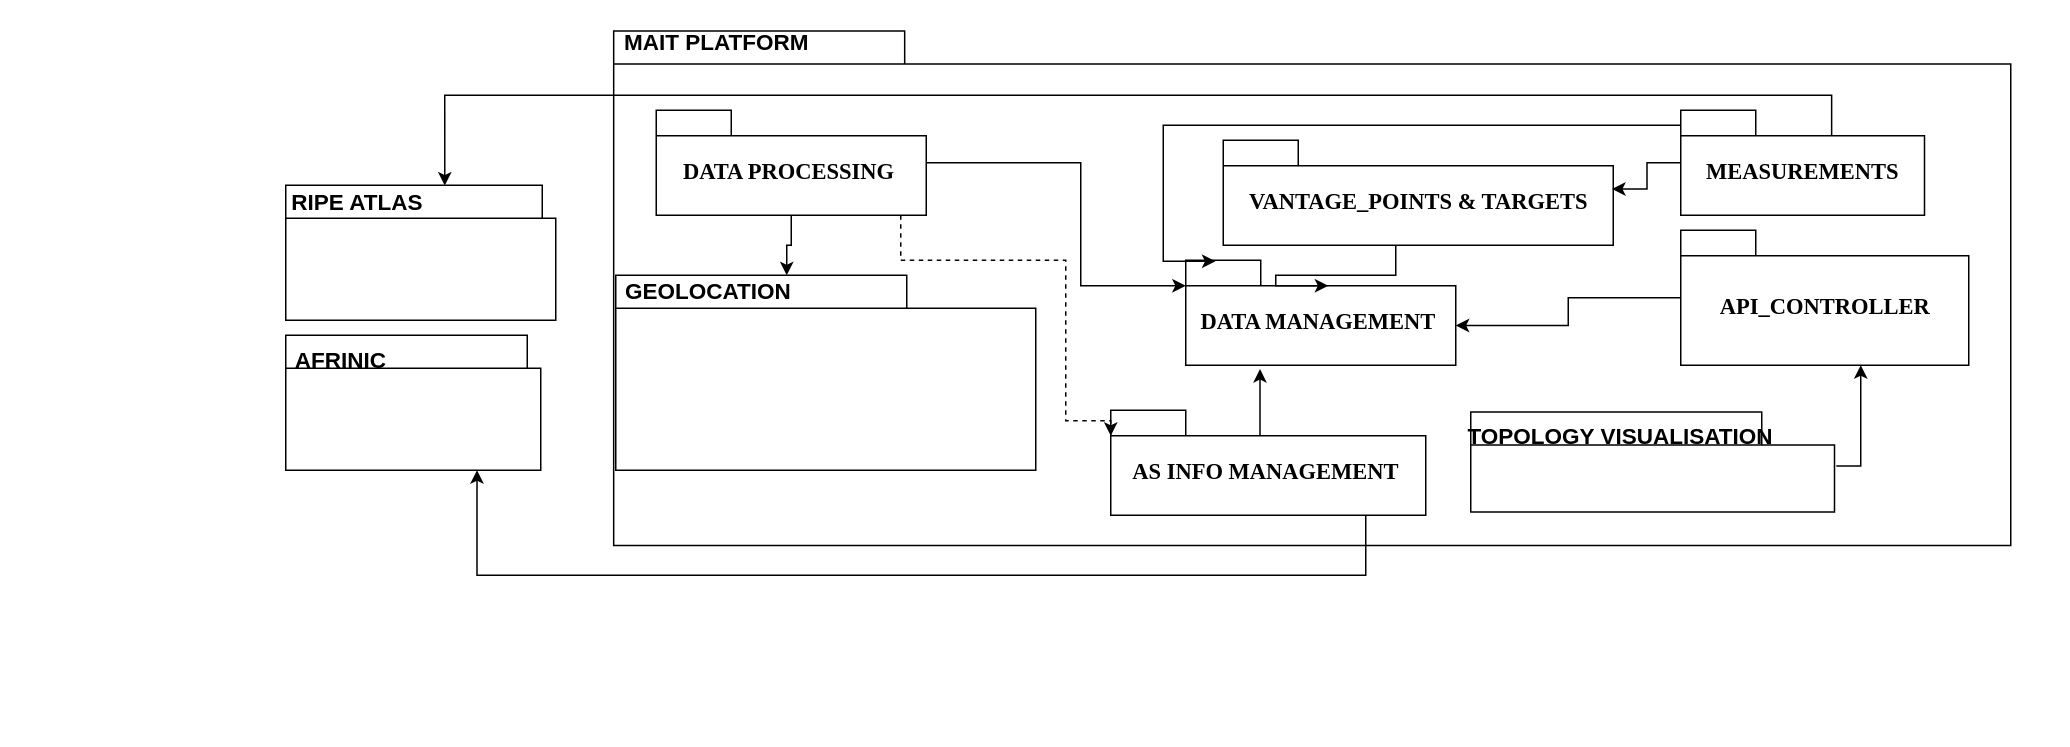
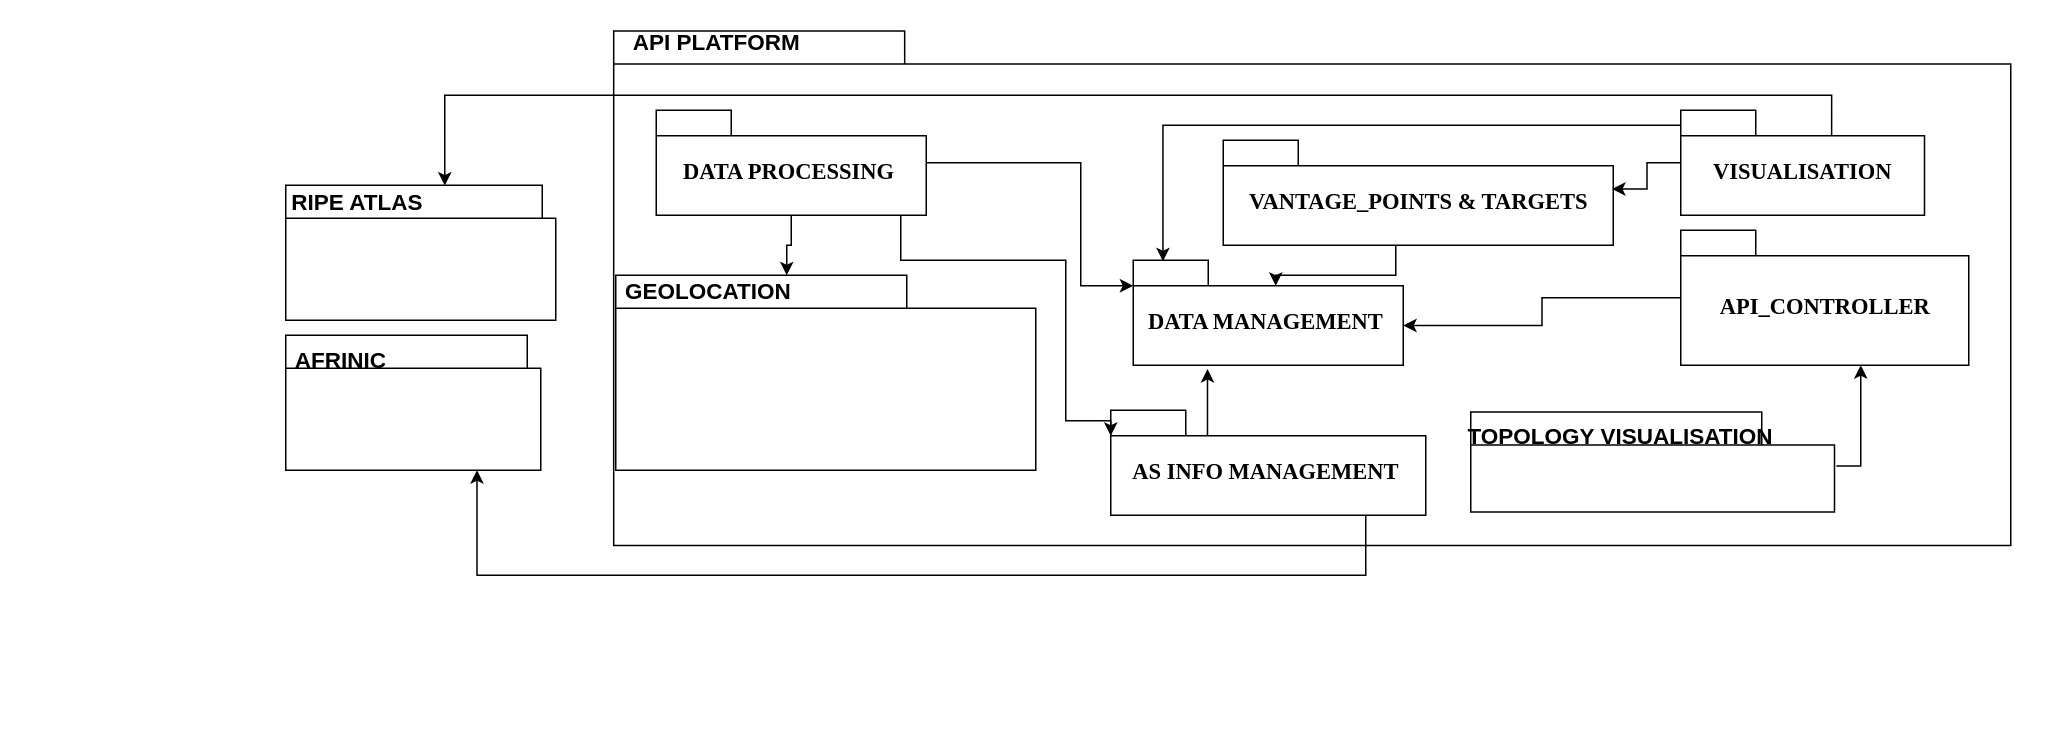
  <mxCell id="0" />
  <mxCell id="1" parent="0" />
- <mxCell id="2" value="DATA MANAGEMENT&amp;nbsp;" style="shape=folder;fontStyle=1;spacingTop=10;tabWidth=50;tabHeight=17;tabPosition=left;html=1;rounded=0;shadow=0;comic=0;labelBackgroundColor=none;strokeWidth=1;fontFamily=Verdana;fontSize=15;align=center;" parent="1" vertex="1"><mxGeometry x="790" y="173" width="180" height="70" as="geometry" /></mxCell>
+ <mxCell id="2" value="DATA MANAGEMENT&amp;nbsp;" style="shape=folder;fontStyle=1;spacingTop=10;tabWidth=50;tabHeight=17;tabPosition=left;html=1;rounded=0;shadow=0;comic=0;labelBackgroundColor=none;strokeWidth=1;fontFamily=Verdana;fontSize=15;align=center;" parent="1" vertex="1"><mxGeometry x="755" y="173" width="180" height="70" as="geometry" /></mxCell>
  <mxCell id="3" style="edgeStyle=orthogonalEdgeStyle;rounded=0;orthogonalLoop=1;jettySize=auto;html=1;exitX=0;exitY=0;exitDx=115;exitDy=17;exitPerimeter=0;fontSize=15;entryX=0.275;entryY=1.036;entryDx=0;entryDy=0;entryPerimeter=0;" parent="1" source="5" target="2" edge="1"><mxGeometry relative="1" as="geometry"><mxPoint x="850" y="303" as="targetPoint" /><Array as="points"><mxPoint x="855" y="313" /><mxPoint x="810" y="313" /><mxPoint x="810" y="296" /></Array></mxGeometry></mxCell>
  <mxCell id="4" style="edgeStyle=orthogonalEdgeStyle;rounded=0;orthogonalLoop=1;jettySize=auto;html=1;fontSize=15;entryX=0.75;entryY=1;entryDx=0;entryDy=0;entryPerimeter=0;" parent="1" source="5" target="26" edge="1"><mxGeometry relative="1" as="geometry"><Array as="points"><mxPoint x="910" y="383" /><mxPoint x="318" y="383" /></Array><mxPoint x="330" y="553" as="targetPoint" /></mxGeometry></mxCell>
  <mxCell id="5" value="AS INFO MANAGEMENT&amp;nbsp;" style="shape=folder;fontStyle=1;spacingTop=10;tabWidth=50;tabHeight=17;tabPosition=left;html=1;rounded=0;shadow=0;comic=0;labelBackgroundColor=none;strokeWidth=1;fontFamily=Verdana;fontSize=15;align=center;" parent="1" vertex="1"><mxGeometry x="740" y="273" width="210" height="70" as="geometry" /></mxCell>
  <mxCell id="6" style="edgeStyle=orthogonalEdgeStyle;rounded=0;orthogonalLoop=1;jettySize=auto;html=1;entryX=1;entryY=0;entryDx=0;entryDy=0;" parent="1" source="9" target="21" edge="1"><mxGeometry relative="1" as="geometry" /></mxCell>
- <mxCell id="7" style="edgeStyle=orthogonalEdgeStyle;rounded=0;orthogonalLoop=1;jettySize=auto;html=1;entryX=0;entryY=0;entryDx=0;entryDy=17;entryPerimeter=0;dashed=1;" parent="1" source="9" target="5" edge="1"><mxGeometry relative="1" as="geometry"><Array as="points"><mxPoint x="600" y="173" /><mxPoint x="710" y="173" /><mxPoint x="710" y="280" /></Array></mxGeometry></mxCell>
+ <mxCell id="7" style="edgeStyle=orthogonalEdgeStyle;rounded=0;orthogonalLoop=1;jettySize=auto;html=1;entryX=0;entryY=0;entryDx=0;entryDy=17;entryPerimeter=0;" parent="1" source="9" target="5" edge="1"><mxGeometry relative="1" as="geometry"><Array as="points"><mxPoint x="600" y="173" /><mxPoint x="710" y="173" /><mxPoint x="710" y="280" /></Array></mxGeometry></mxCell>
  <mxCell id="8" style="edgeStyle=orthogonalEdgeStyle;rounded=0;orthogonalLoop=1;jettySize=auto;html=1;entryX=0;entryY=0;entryDx=0;entryDy=17;entryPerimeter=0;" edge="1" parent="1" source="9" target="2"><mxGeometry relative="1" as="geometry"><Array as="points"><mxPoint x="720" y="108" /><mxPoint x="720" y="190" /></Array></mxGeometry></mxCell>
  <mxCell id="9" value="DATA PROCESSING&amp;nbsp;" style="shape=folder;fontStyle=1;spacingTop=10;tabWidth=50;tabHeight=17;tabPosition=left;html=1;rounded=0;shadow=0;comic=0;labelBackgroundColor=none;strokeWidth=1;fontFamily=Verdana;fontSize=15;align=center;" parent="1" vertex="1"><mxGeometry x="437" y="73" width="180" height="70" as="geometry" /></mxCell>
  <mxCell id="10" style="edgeStyle=orthogonalEdgeStyle;rounded=0;orthogonalLoop=1;jettySize=auto;html=1;entryX=0;entryY=0;entryDx=95;entryDy=17;entryPerimeter=0;fontSize=15;" parent="1" source="11" target="2" edge="1"><mxGeometry relative="1" as="geometry"><Array as="points"><mxPoint x="930" y="183" /><mxPoint x="850" y="183" /></Array></mxGeometry></mxCell>
  <mxCell id="11" value="VANTAGE_POINTS &amp;amp; TARGETS" style="shape=folder;fontStyle=1;spacingTop=10;tabWidth=50;tabHeight=17;tabPosition=left;html=1;rounded=0;shadow=0;comic=0;labelBackgroundColor=none;strokeWidth=1;fontFamily=Verdana;fontSize=15;align=center;" parent="1" vertex="1"><mxGeometry x="815" y="93" width="260" height="70" as="geometry" /></mxCell>
  <mxCell id="12" style="edgeStyle=orthogonalEdgeStyle;rounded=0;orthogonalLoop=1;jettySize=auto;html=1;entryX=0;entryY=0;entryDx=180;entryDy=43.5;entryPerimeter=0;" edge="1" parent="1" source="13" target="2"><mxGeometry relative="1" as="geometry" /></mxCell>
  <mxCell id="13" value="API_CONTROLLER" style="shape=folder;fontStyle=1;spacingTop=10;tabWidth=50;tabHeight=17;tabPosition=left;html=1;rounded=0;shadow=0;comic=0;labelBackgroundColor=none;strokeWidth=1;fontFamily=Verdana;fontSize=15;align=center;" parent="1" vertex="1"><mxGeometry x="1120" y="153" width="192" height="90" as="geometry" /></mxCell>
  <mxCell id="14" style="edgeStyle=orthogonalEdgeStyle;rounded=0;orthogonalLoop=1;jettySize=auto;html=1;entryX=0.589;entryY=0.002;entryDx=0;entryDy=0;entryPerimeter=0;exitX=0.619;exitY=0.271;exitDx=0;exitDy=0;exitPerimeter=0;fontSize=15;" parent="1" source="17" target="23" edge="1"><mxGeometry relative="1" as="geometry"><mxPoint x="1252.015" y="47" as="sourcePoint" /><mxPoint x="308" y="83" as="targetPoint" /><Array as="points"><mxPoint x="1221" y="63" /><mxPoint x="296" y="63" /></Array></mxGeometry></mxCell>
  <mxCell id="15" style="edgeStyle=orthogonalEdgeStyle;rounded=0;orthogonalLoop=1;jettySize=auto;html=1;entryX=0.11;entryY=0.01;entryDx=0;entryDy=0;entryPerimeter=0;fontSize=15;" parent="1" target="2" edge="1"><mxGeometry relative="1" as="geometry"><Array as="points"><mxPoint x="1120" y="83" /><mxPoint x="775" y="83" /></Array><mxPoint x="1120" y="73" as="sourcePoint" /><mxPoint x="790" y="183" as="targetPoint" /></mxGeometry></mxCell>
  <mxCell id="16" style="edgeStyle=orthogonalEdgeStyle;rounded=0;orthogonalLoop=1;jettySize=auto;html=1;entryX=0.997;entryY=0.464;entryDx=0;entryDy=0;entryPerimeter=0;" edge="1" parent="1" source="17" target="11"><mxGeometry relative="1" as="geometry" /></mxCell>
- <mxCell id="17" value="MEASUREMENTS" style="shape=folder;fontStyle=1;spacingTop=10;tabWidth=50;tabHeight=17;tabPosition=left;html=1;rounded=0;shadow=0;comic=0;labelBackgroundColor=none;strokeWidth=1;fontFamily=Verdana;fontSize=15;align=center;" parent="1" vertex="1"><mxGeometry x="1120" y="73" width="162.5" height="70" as="geometry" /></mxCell>
+ <mxCell id="17" value="VISUALISATION" style="shape=folder;fontStyle=1;spacingTop=10;tabWidth=50;tabHeight=17;tabPosition=left;html=1;rounded=0;shadow=0;comic=0;labelBackgroundColor=none;strokeWidth=1;fontFamily=Verdana;fontSize=15;align=center;" parent="1" vertex="1"><mxGeometry x="1120" y="73" width="162.5" height="70" as="geometry" /></mxCell>
  <mxCell id="18" value="" style="group" parent="1" vertex="1" connectable="0"><mxGeometry x="400" y="183" width="290" height="210" as="geometry" /></mxCell>
  <mxCell id="19" value="" style="group" parent="18" vertex="1" connectable="0"><mxGeometry x="10" width="280" height="170" as="geometry" /></mxCell>
  <mxCell id="20" value="" style="shape=folder;fontStyle=1;spacingTop=10;tabWidth=194;tabHeight=22;tabPosition=left;html=1;rounded=0;shadow=0;comic=0;labelBackgroundColor=none;strokeWidth=1;fillColor=none;fontFamily=Verdana;fontSize=15;align=center;" parent="19" vertex="1"><mxGeometry width="280" height="130" as="geometry" /></mxCell>
  <mxCell id="21" value="GEOLOCATION&amp;nbsp;" style="text;html=1;strokeColor=none;fillColor=none;align=center;verticalAlign=middle;whiteSpace=wrap;rounded=0;fontSize=15;fontStyle=1" parent="19" vertex="1"><mxGeometry x="14" width="100" height="20" as="geometry" /></mxCell>
  <mxCell id="22" value="" style="group" parent="1" vertex="1" connectable="0"><mxGeometry x="190" y="123" width="180" height="90" as="geometry" /></mxCell>
  <mxCell id="23" value="" style="shape=folder;fontStyle=1;spacingTop=10;tabWidth=194;tabHeight=22;tabPosition=left;html=1;rounded=0;shadow=0;comic=0;labelBackgroundColor=none;strokeWidth=1;fillColor=none;fontFamily=Verdana;fontSize=15;align=center;" parent="22" vertex="1"><mxGeometry width="180" height="90" as="geometry" /></mxCell>
  <mxCell id="24" value="&lt;b&gt;RIPE ATLAS&amp;nbsp;&lt;/b&gt;" style="text;html=1;strokeColor=none;fillColor=none;align=center;verticalAlign=middle;whiteSpace=wrap;rounded=0;fontSize=15;" parent="22" vertex="1"><mxGeometry y="6.923" width="100" height="8.571" as="geometry" /></mxCell>
  <mxCell id="25" value="" style="group" parent="1" vertex="1" connectable="0"><mxGeometry x="20" y="223" width="350" height="120" as="geometry" /></mxCell>
  <mxCell id="26" value="" style="shape=folder;fontStyle=1;spacingTop=10;tabWidth=194;tabHeight=22;tabPosition=left;html=1;rounded=0;shadow=0;comic=0;labelBackgroundColor=none;strokeWidth=1;fillColor=none;fontFamily=Verdana;fontSize=15;align=center;" parent="25" vertex="1"><mxGeometry x="170" width="170" height="90" as="geometry" /></mxCell>
  <mxCell id="27" value="AFRINIC" style="text;html=1;strokeColor=none;fillColor=none;align=center;verticalAlign=middle;whiteSpace=wrap;rounded=0;fontSize=15;fontStyle=1" parent="25" vertex="1"><mxGeometry x="170" y="10" width="74" height="11.43" as="geometry" /></mxCell>
  <mxCell id="28" style="edgeStyle=orthogonalEdgeStyle;rounded=0;orthogonalLoop=1;jettySize=auto;html=1;exitX=0.5;exitY=1;exitDx=0;exitDy=0;fontSize=15;" parent="25" source="27" target="27" edge="1"><mxGeometry relative="1" as="geometry" /></mxCell>
  <mxCell id="29" value="" style="group" parent="1" vertex="1" connectable="0"><mxGeometry x="1030" y="263" width="320" height="200" as="geometry" /></mxCell>
  <mxCell id="30" value="" style="shape=folder;fontStyle=1;spacingTop=10;tabWidth=194;tabHeight=22;tabPosition=left;html=1;rounded=0;shadow=0;comic=0;labelBackgroundColor=none;strokeWidth=1;fillColor=none;fontFamily=Verdana;fontSize=15;align=center;" parent="29" vertex="1"><mxGeometry x="-50" y="11.111" width="242.5" height="66.667" as="geometry" /></mxCell>
  <mxCell id="31" value="TOPOLOGY VISUALISATION" style="text;html=1;strokeColor=none;fillColor=none;align=center;verticalAlign=middle;whiteSpace=wrap;rounded=0;fontSize=15;fontStyle=1" parent="29" vertex="1"><mxGeometry x="-60" y="15.556" width="220" height="22.222" as="geometry" /></mxCell>
  <mxCell id="32" value="" style="group" parent="29" vertex="1" connectable="0"><mxGeometry x="-642.4" y="-242.782" width="970" height="455.556" as="geometry" /></mxCell>
  <mxCell id="33" value="" style="group" parent="32" vertex="1" connectable="0"><mxGeometry x="-17.6" width="970" height="380" as="geometry" /></mxCell>
  <mxCell id="34" value="" style="shape=folder;fontStyle=1;spacingTop=10;tabWidth=194;tabHeight=22;tabPosition=left;html=1;rounded=0;shadow=0;comic=0;labelBackgroundColor=none;strokeWidth=1;fillColor=none;fontFamily=Verdana;fontSize=15;align=center;" parent="33" vertex="1"><mxGeometry x="38.62" width="931.38" height="342.927" as="geometry" /></mxCell>
- <mxCell id="35" value="MAIT PLATFORM" style="text;html=1;strokeColor=none;fillColor=none;align=center;verticalAlign=middle;whiteSpace=wrap;rounded=0;fontSize=15;fontStyle=1" parent="33" vertex="1"><mxGeometry width="215.121" height="13.333" as="geometry" /></mxCell>
+ <mxCell id="35" value="API PLATFORM" style="text;html=1;strokeColor=none;fillColor=none;align=center;verticalAlign=middle;whiteSpace=wrap;rounded=0;fontSize=15;fontStyle=1" parent="33" vertex="1"><mxGeometry width="215.121" height="13.333" as="geometry" /></mxCell>
  <mxCell id="36" style="edgeStyle=orthogonalEdgeStyle;rounded=0;orthogonalLoop=1;jettySize=auto;html=1;exitX=1.005;exitY=0.54;exitDx=0;exitDy=0;exitPerimeter=0;" edge="1" parent="1" source="30" target="13"><mxGeometry relative="1" as="geometry"><Array as="points"><mxPoint x="1240" y="283" /><mxPoint x="1240" y="283" /></Array></mxGeometry></mxCell>
